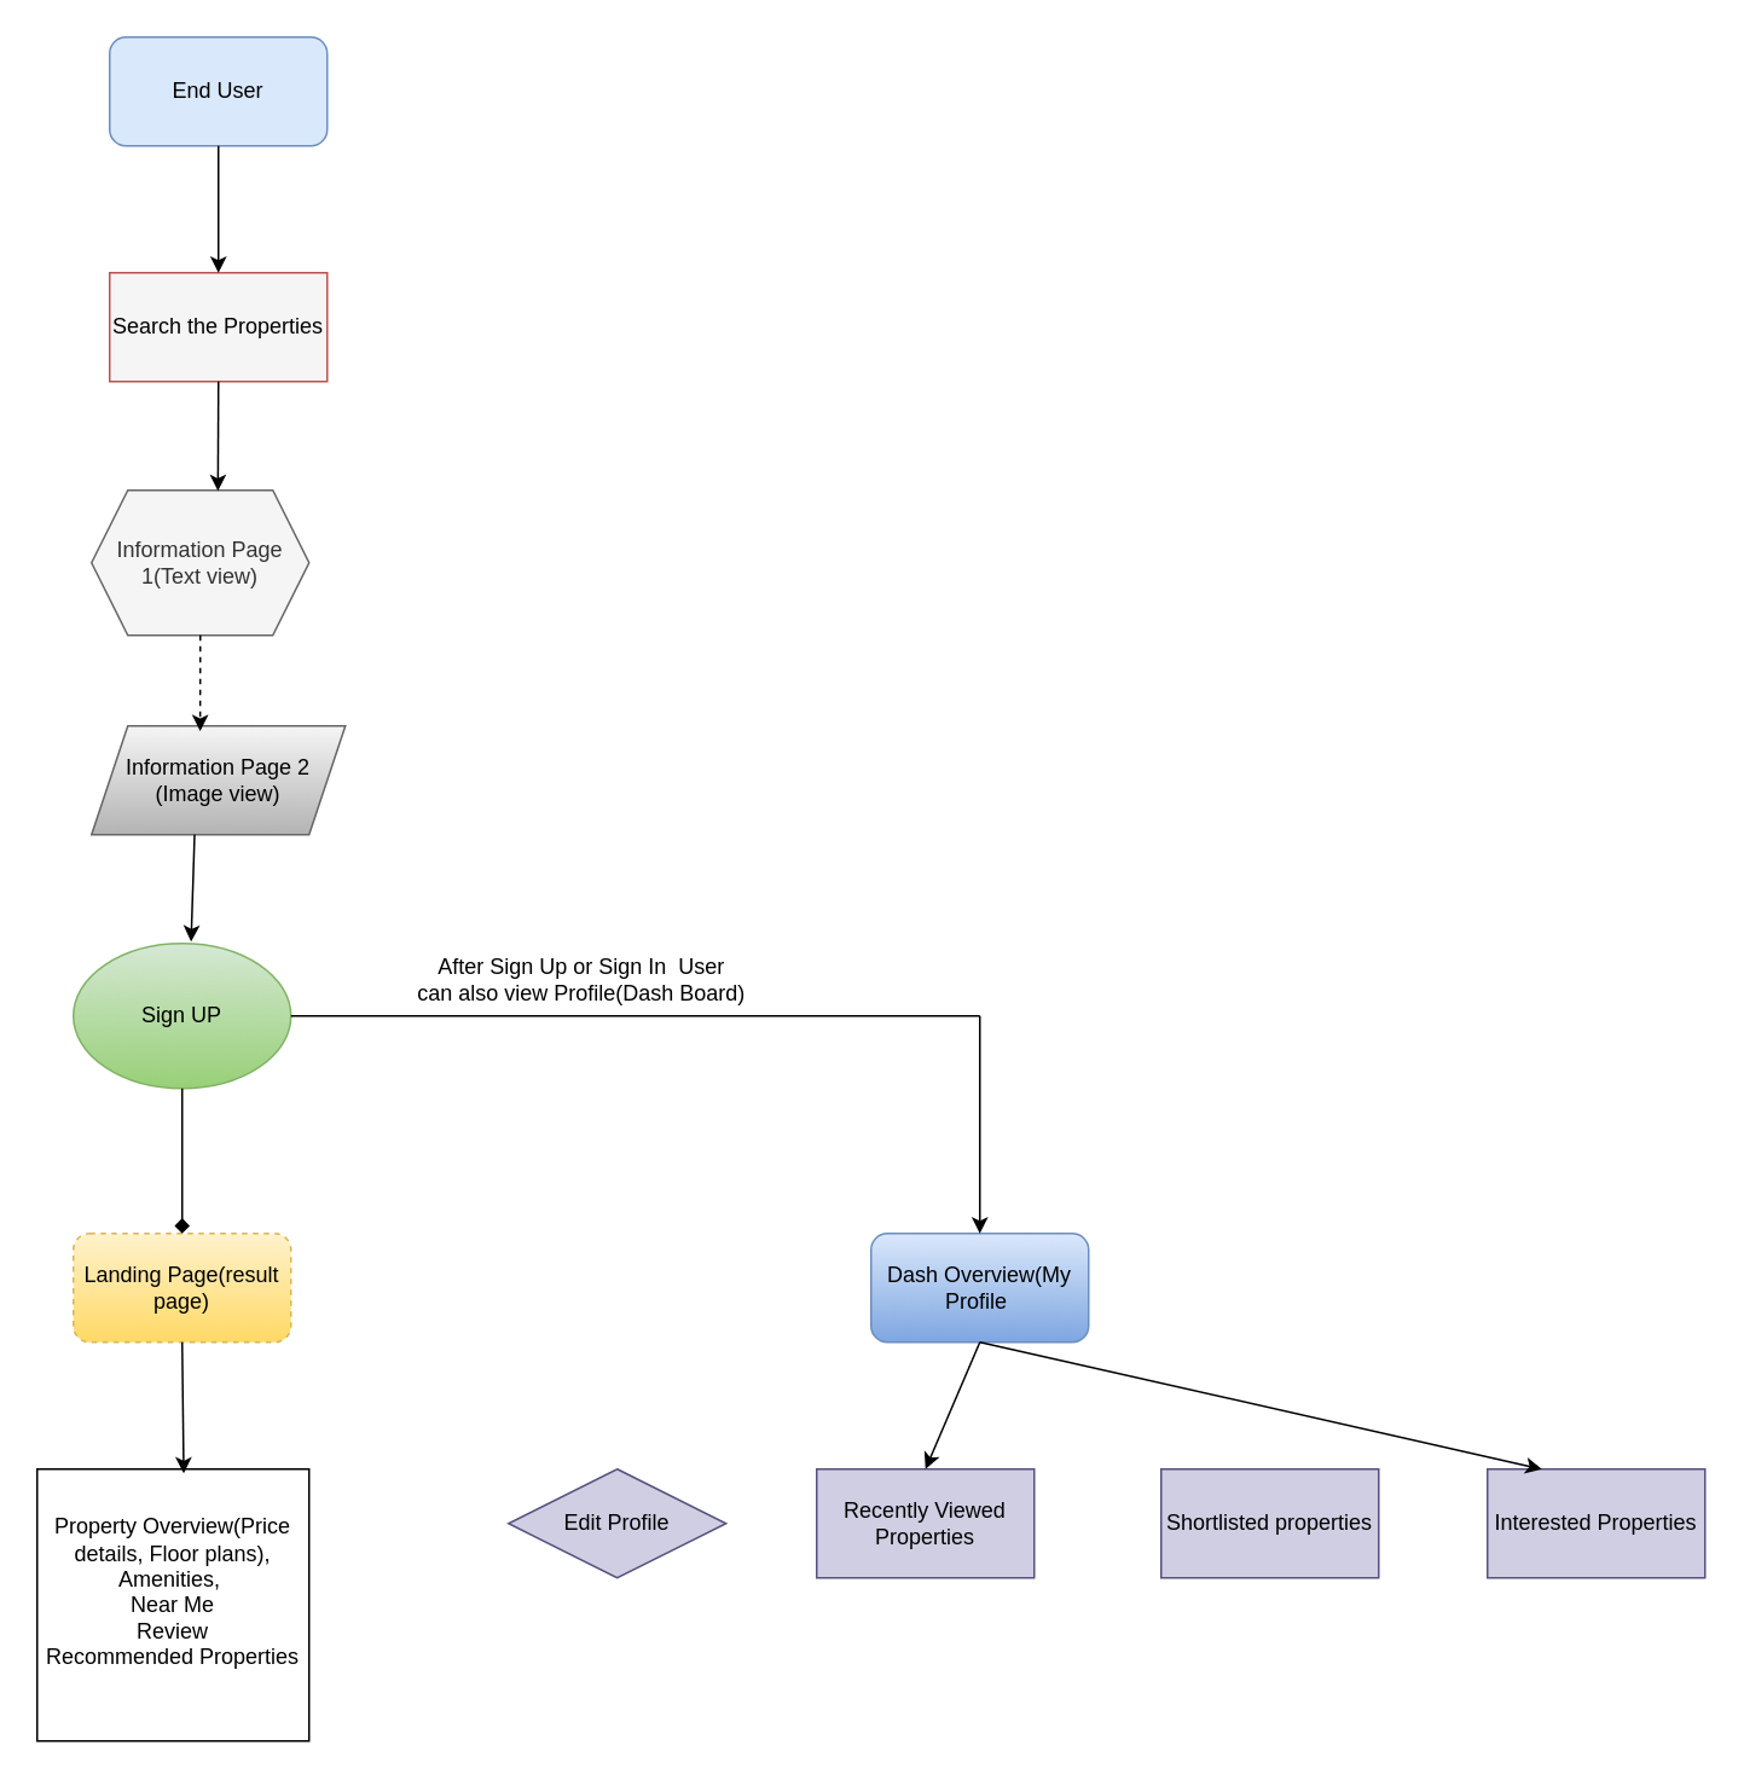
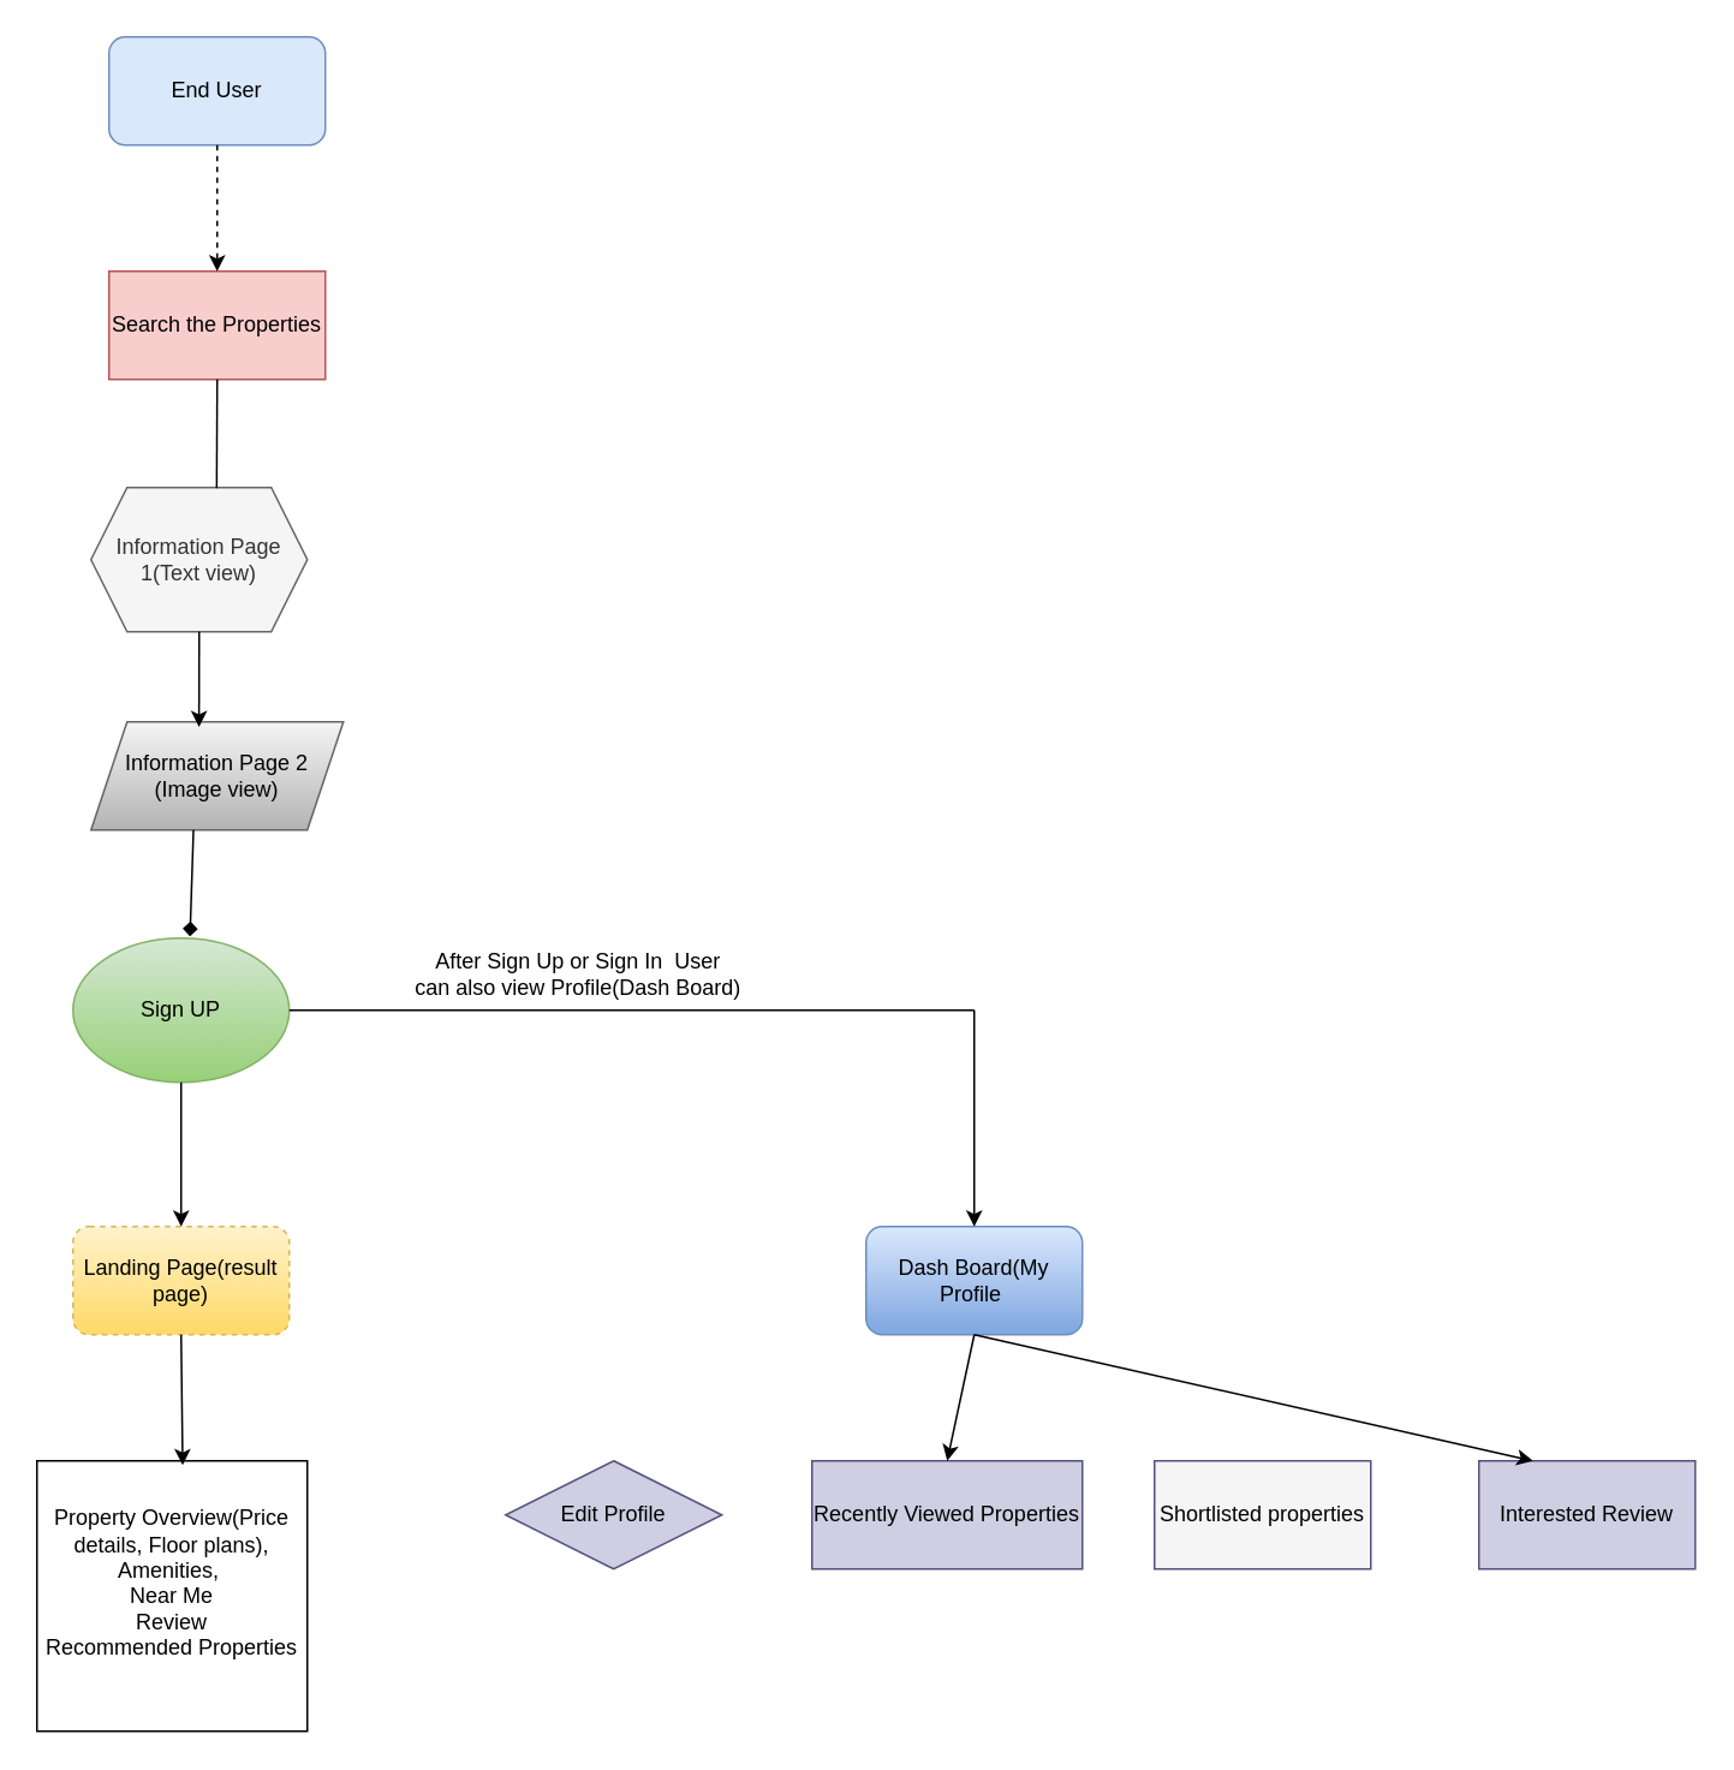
  <mxCell id="0" />
  <mxCell id="1" parent="0" />
  <mxCell id="2" value="End User" style="rounded=1;whiteSpace=wrap;html=1;fillColor=#dae8fc;strokeColor=#6c8ebf;" vertex="1" parent="1"><mxGeometry x="60" y="20" width="120" height="60" as="geometry" /></mxCell>
- <mxCell id="3" value="Search the Properties" style="rounded=0;whiteSpace=wrap;html=1;fillColor=#f5f5f5;strokeColor=#b85450;" vertex="1" parent="1"><mxGeometry x="60" y="150" width="120" height="60" as="geometry" /></mxCell>
+ <mxCell id="3" value="Search the Properties" style="rounded=0;whiteSpace=wrap;html=1;fillColor=#f8cecc;strokeColor=#b85450;" vertex="1" parent="1"><mxGeometry x="60" y="150" width="120" height="60" as="geometry" /></mxCell>
  <mxCell id="4" value="Information Page 1(Text view)" style="shape=hexagon;perimeter=hexagonPerimeter2;whiteSpace=wrap;html=1;fixedSize=1;fillColor=#f5f5f5;fontColor=#333333;strokeColor=#666666;" vertex="1" parent="1"><mxGeometry x="50" y="270" width="120" height="80" as="geometry" /></mxCell>
  <mxCell id="5" value="Information Page 2 (Image view)" style="shape=parallelogram;perimeter=parallelogramPerimeter;whiteSpace=wrap;html=1;fixedSize=1;fillColor=#f5f5f5;gradientColor=#b3b3b3;strokeColor=#666666;" vertex="1" parent="1"><mxGeometry x="50" y="400" width="140" height="60" as="geometry" /></mxCell>
  <mxCell id="6" value="Sign UP" style="ellipse;whiteSpace=wrap;html=1;fillColor=#d5e8d4;gradientColor=#97d077;strokeColor=#82b366;" vertex="1" parent="1"><mxGeometry x="40" y="520" width="120" height="80" as="geometry" /></mxCell>
  <mxCell id="7" value="Landing Page(result page)" style="rounded=1;whiteSpace=wrap;html=1;fillColor=#fff2cc;gradientColor=#ffd966;strokeColor=#d6b656;dashed=1;" vertex="1" parent="1"><mxGeometry x="40" y="680" width="120" height="60" as="geometry" /></mxCell>
- <mxCell id="8" value="Dash Overview(My Profile&amp;nbsp;" style="rounded=1;whiteSpace=wrap;html=1;fillColor=#dae8fc;gradientColor=#7ea6e0;strokeColor=#6c8ebf;" vertex="1" parent="1"><mxGeometry x="480" y="680" width="120" height="60" as="geometry" /></mxCell>
- <mxCell id="9" value="Shortlisted properties" style="rounded=0;whiteSpace=wrap;html=1;fillColor=#d0cee2;strokeColor=#56517e;" vertex="1" parent="1"><mxGeometry x="640" y="810" width="120" height="60" as="geometry" /></mxCell>
- <mxCell id="10" value="Interested Properties" style="rounded=0;whiteSpace=wrap;html=1;fillColor=#d0cee2;strokeColor=#56517e;" vertex="1" parent="1"><mxGeometry x="820" y="810" width="120" height="60" as="geometry" /></mxCell>
+ <mxCell id="8" value="Dash Board(My Profile&amp;nbsp;" style="rounded=1;whiteSpace=wrap;html=1;fillColor=#dae8fc;gradientColor=#7ea6e0;strokeColor=#6c8ebf;" vertex="1" parent="1"><mxGeometry x="480" y="680" width="120" height="60" as="geometry" /></mxCell>
+ <mxCell id="9" value="Shortlisted properties" style="rounded=0;whiteSpace=wrap;html=1;fillColor=#f5f5f5;strokeColor=#56517e;" vertex="1" parent="1"><mxGeometry x="640" y="810" width="120" height="60" as="geometry" /></mxCell>
+ <mxCell id="10" value="Interested Review" style="rounded=0;whiteSpace=wrap;html=1;fillColor=#d0cee2;strokeColor=#56517e;" vertex="1" parent="1"><mxGeometry x="820" y="810" width="120" height="60" as="geometry" /></mxCell>
  <mxCell id="11" value="Property Overview(Price details, Floor plans), Amenities,&amp;nbsp;&lt;br&gt;Near Me&lt;br&gt;Review&lt;br&gt;Recommended Properties&lt;br&gt;&amp;nbsp;" style="whiteSpace=wrap;html=1;aspect=fixed;" vertex="1" parent="1"><mxGeometry x="20" y="810" width="150" height="150" as="geometry" /></mxCell>
- <mxCell id="12" value="" style="endArrow=classic;html=1;rounded=0;exitX=0.5;exitY=1;exitDx=0;exitDy=0;entryX=0.5;entryY=0;entryDx=0;entryDy=0;" edge="1" parent="1" source="2" target="3"><mxGeometry width="50" height="50" relative="1" as="geometry"><mxPoint x="180" y="250" as="sourcePoint" /><mxPoint x="230" y="200" as="targetPoint" /></mxGeometry></mxCell>
- <mxCell id="13" value="" style="endArrow=classic;html=1;rounded=0;exitX=0.5;exitY=1;exitDx=0;exitDy=0;entryX=0.581;entryY=0.005;entryDx=0;entryDy=0;entryPerimeter=0;" edge="1" parent="1" source="3" target="4"><mxGeometry width="50" height="50" relative="1" as="geometry"><mxPoint x="180" y="350" as="sourcePoint" /><mxPoint x="230" y="300" as="targetPoint" /></mxGeometry></mxCell>
- <mxCell id="14" value="" style="endArrow=classic;html=1;rounded=0;exitX=0.5;exitY=1;exitDx=0;exitDy=0;entryX=0.428;entryY=0.048;entryDx=0;entryDy=0;entryPerimeter=0;dashed=1;" edge="1" parent="1" source="4" target="5"><mxGeometry width="50" height="50" relative="1" as="geometry"><mxPoint x="190" y="520" as="sourcePoint" /><mxPoint x="240" y="470" as="targetPoint" /></mxGeometry></mxCell>
- <mxCell id="15" value="" style="endArrow=classic;html=1;rounded=0;exitX=0.406;exitY=0.999;exitDx=0;exitDy=0;exitPerimeter=0;entryX=0.541;entryY=-0.012;entryDx=0;entryDy=0;entryPerimeter=0;" edge="1" parent="1" source="5" target="6"><mxGeometry width="50" height="50" relative="1" as="geometry"><mxPoint x="210" y="520" as="sourcePoint" /><mxPoint x="260" y="470" as="targetPoint" /></mxGeometry></mxCell>
- <mxCell id="16" value="" style="endArrow=diamond;html=1;rounded=0;exitX=0.5;exitY=1;exitDx=0;exitDy=0;entryX=0.5;entryY=0;entryDx=0;entryDy=0;" edge="1" parent="1" source="6" target="7"><mxGeometry width="50" height="50" relative="1" as="geometry"><mxPoint x="250" y="730" as="sourcePoint" /><mxPoint x="300" y="680" as="targetPoint" /></mxGeometry></mxCell>
+ <mxCell id="12" value="" style="endArrow=classic;html=1;rounded=0;exitX=0.5;exitY=1;exitDx=0;exitDy=0;entryX=0.5;entryY=0;entryDx=0;entryDy=0;dashed=1;" edge="1" parent="1" source="2" target="3"><mxGeometry width="50" height="50" relative="1" as="geometry"><mxPoint x="180" y="250" as="sourcePoint" /><mxPoint x="230" y="200" as="targetPoint" /></mxGeometry></mxCell>
+ <mxCell id="13" value="" style="endArrow=none;html=1;rounded=0;exitX=0.5;exitY=1;exitDx=0;exitDy=0;entryX=0.581;entryY=0.005;entryDx=0;entryDy=0;entryPerimeter=0;" edge="1" parent="1" source="3" target="4"><mxGeometry width="50" height="50" relative="1" as="geometry"><mxPoint x="180" y="350" as="sourcePoint" /><mxPoint x="230" y="300" as="targetPoint" /></mxGeometry></mxCell>
+ <mxCell id="14" value="" style="endArrow=classic;html=1;rounded=0;exitX=0.5;exitY=1;exitDx=0;exitDy=0;entryX=0.428;entryY=0.048;entryDx=0;entryDy=0;entryPerimeter=0;" edge="1" parent="1" source="4" target="5"><mxGeometry width="50" height="50" relative="1" as="geometry"><mxPoint x="190" y="520" as="sourcePoint" /><mxPoint x="240" y="470" as="targetPoint" /></mxGeometry></mxCell>
+ <mxCell id="15" value="" style="endArrow=diamond;html=1;rounded=0;exitX=0.406;exitY=0.999;exitDx=0;exitDy=0;exitPerimeter=0;entryX=0.541;entryY=-0.012;entryDx=0;entryDy=0;entryPerimeter=0;" edge="1" parent="1" source="5" target="6"><mxGeometry width="50" height="50" relative="1" as="geometry"><mxPoint x="210" y="520" as="sourcePoint" /><mxPoint x="260" y="470" as="targetPoint" /></mxGeometry></mxCell>
+ <mxCell id="16" value="" style="endArrow=classic;html=1;rounded=0;exitX=0.5;exitY=1;exitDx=0;exitDy=0;entryX=0.5;entryY=0;entryDx=0;entryDy=0;" edge="1" parent="1" source="6" target="7"><mxGeometry width="50" height="50" relative="1" as="geometry"><mxPoint x="250" y="730" as="sourcePoint" /><mxPoint x="300" y="680" as="targetPoint" /></mxGeometry></mxCell>
  <mxCell id="17" value="Edit Profile" style="rhombus;whiteSpace=wrap;html=1;fillColor=#d0cee2;strokeColor=#56517e;" vertex="1" parent="1"><mxGeometry x="280" y="810" width="120" height="60" as="geometry" /></mxCell>
- <mxCell id="18" value="Recently Viewed Properties" style="rounded=0;whiteSpace=wrap;html=1;fillColor=#d0cee2;strokeColor=#56517e;" vertex="1" parent="1"><mxGeometry x="450" y="810" width="120" height="60" as="geometry" /></mxCell>
+ <mxCell id="18" value="Recently Viewed Properties" style="rounded=0;whiteSpace=wrap;html=1;fillColor=#d0cee2;strokeColor=#56517e;" vertex="1" parent="1"><mxGeometry x="450" y="810" width="150" height="60" as="geometry" /></mxCell>
  <mxCell id="19" value="" style="endArrow=classic;html=1;rounded=0;" edge="1" parent="1"><mxGeometry width="50" height="50" relative="1" as="geometry"><mxPoint x="540" y="560" as="sourcePoint" /><mxPoint x="540" y="680" as="targetPoint" /></mxGeometry></mxCell>
  <mxCell id="20" value="" style="endArrow=classic;html=1;rounded=0;exitX=0.5;exitY=1;exitDx=0;exitDy=0;entryX=0.539;entryY=0.016;entryDx=0;entryDy=0;entryPerimeter=0;" edge="1" parent="1" source="7" target="11"><mxGeometry width="50" height="50" relative="1" as="geometry"><mxPoint x="510" y="790" as="sourcePoint" /><mxPoint x="560" y="740" as="targetPoint" /></mxGeometry></mxCell>
  <mxCell id="21" value="" style="endArrow=classic;html=1;rounded=0;entryX=0.5;entryY=0;entryDx=0;entryDy=0;" edge="1" parent="1" target="18"><mxGeometry width="50" height="50" relative="1" as="geometry"><mxPoint x="540" y="740" as="sourcePoint" /><mxPoint x="590" y="850" as="targetPoint" /></mxGeometry></mxCell>
  <mxCell id="22" value="" style="endArrow=classic;html=1;rounded=0;entryX=0.25;entryY=0;entryDx=0;entryDy=0;" edge="1" parent="1" target="10"><mxGeometry width="50" height="50" relative="1" as="geometry"><mxPoint x="540" y="740" as="sourcePoint" /><mxPoint x="590" y="850" as="targetPoint" /></mxGeometry></mxCell>
  <mxCell id="23" value="" style="endArrow=none;html=1;rounded=0;exitX=1;exitY=0.5;exitDx=0;exitDy=0;" edge="1" parent="1" source="6"><mxGeometry width="50" height="50" relative="1" as="geometry"><mxPoint x="450" y="760" as="sourcePoint" /><mxPoint x="540" y="560" as="targetPoint" /></mxGeometry></mxCell>
  <mxCell id="24" value="After Sign Up or Sign In&amp;nbsp; User &lt;br&gt;can also view Profile(Dash Board)" style="text;html=1;align=center;verticalAlign=middle;resizable=0;points=[];autosize=1;strokeColor=none;fillColor=none;" vertex="1" parent="1"><mxGeometry x="220" y="520" width="200" height="40" as="geometry" /></mxCell>
